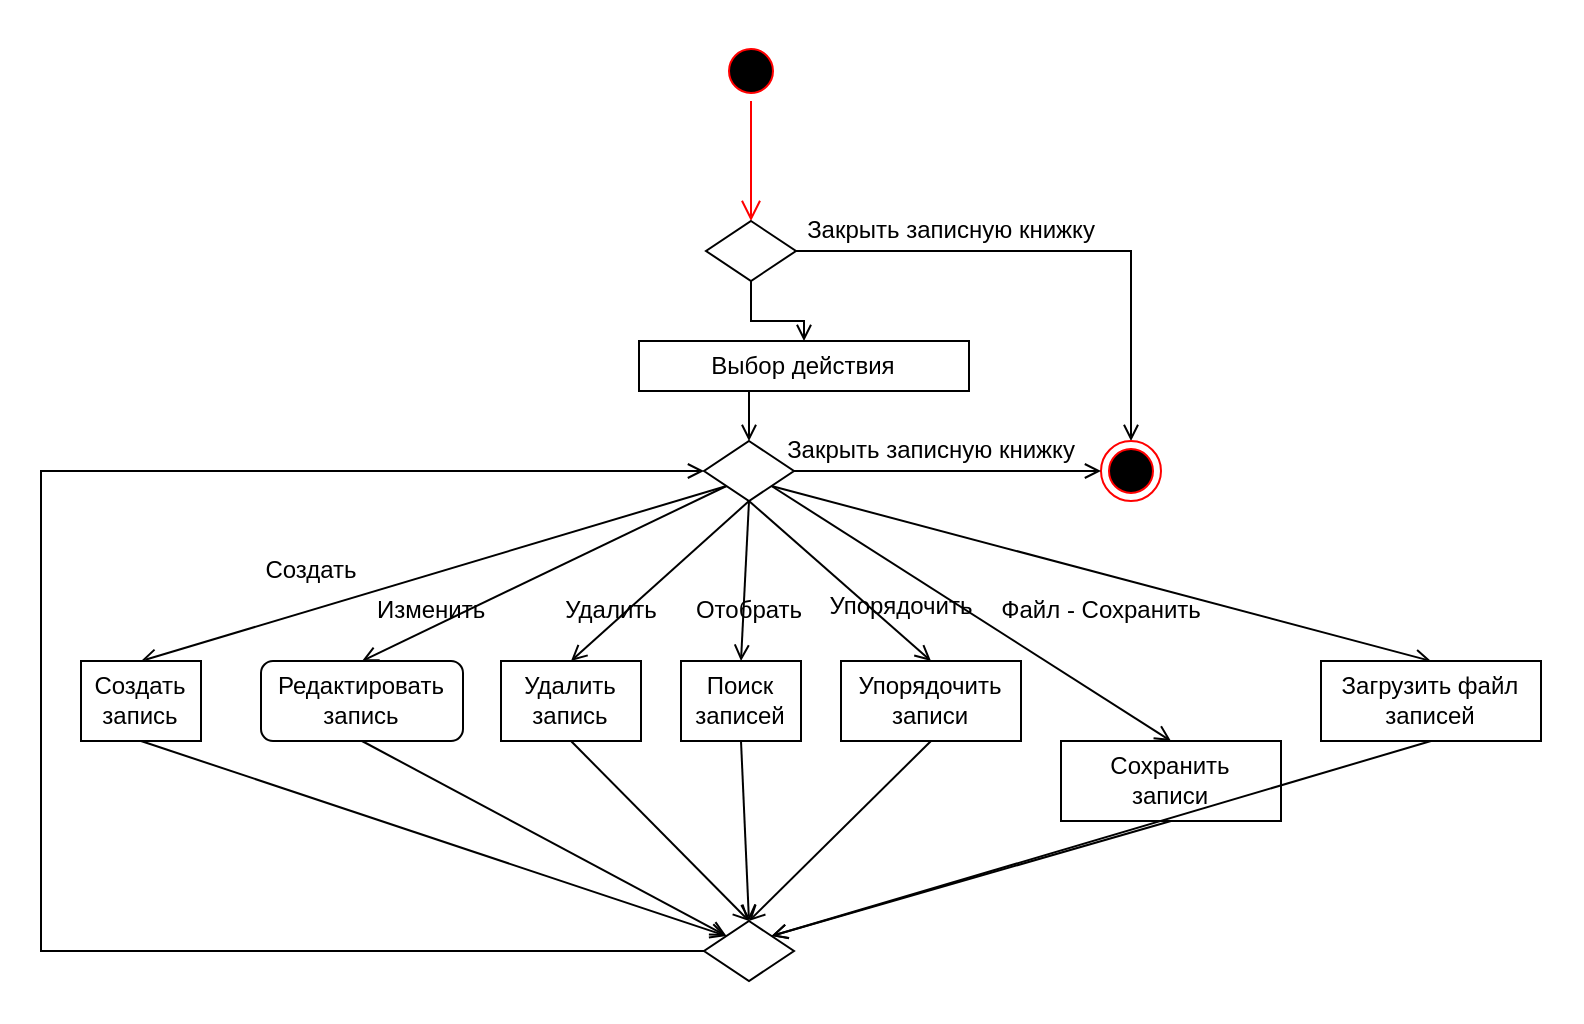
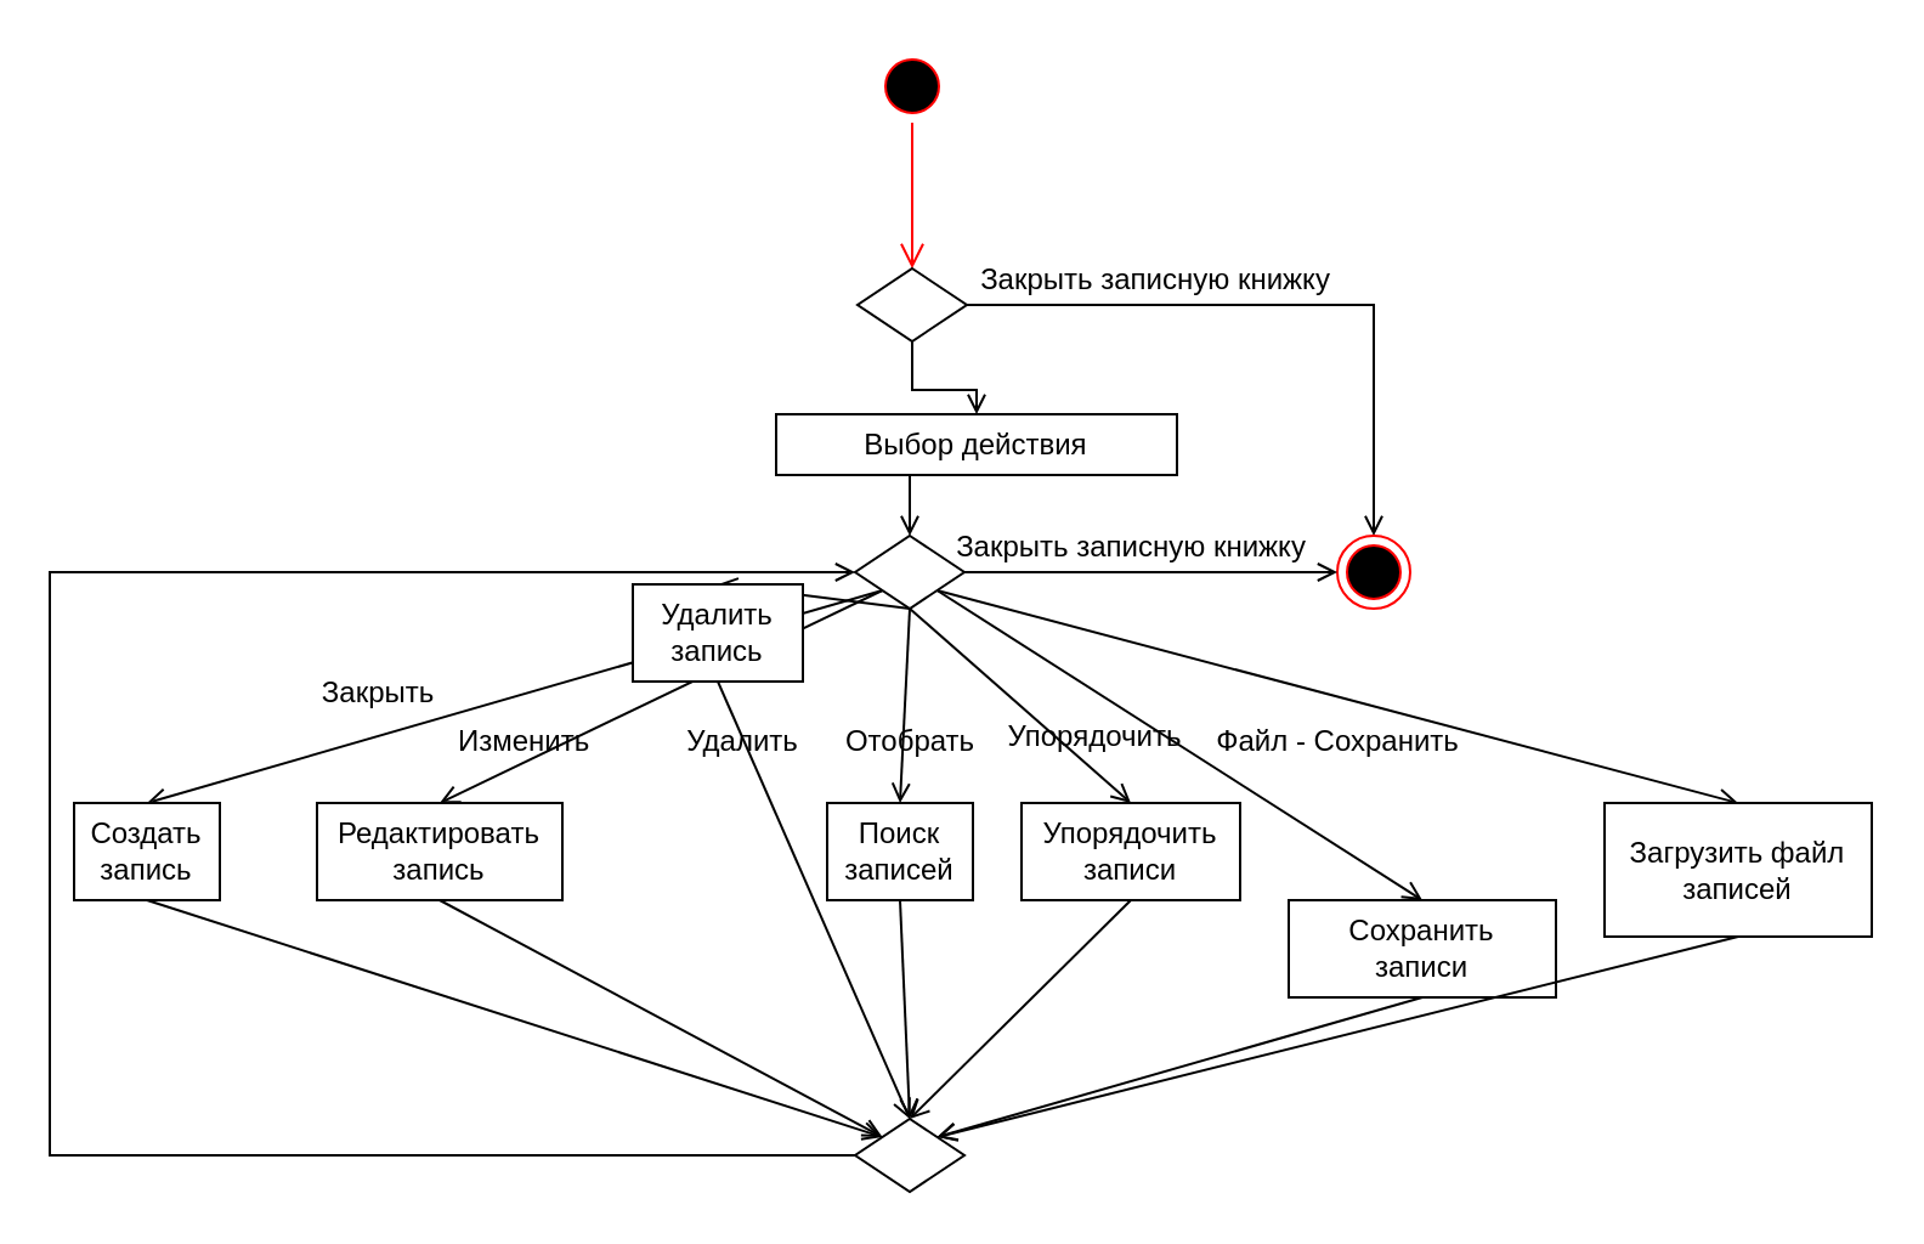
  <mxCell id="0" />
  <mxCell id="1" parent="0" />
  <mxCell id="2" value="" style="ellipse;html=1;shape=startState;fillColor=#000000;strokeColor=#ff0000;" vertex="1" parent="1"><mxGeometry x="360" y="20" width="30" height="30" as="geometry" /></mxCell>
  <mxCell id="3" value="" style="edgeStyle=orthogonalEdgeStyle;html=1;verticalAlign=bottom;endArrow=open;endSize=8;strokeColor=#ff0000;rounded=0;" edge="1" source="2" parent="1"><mxGeometry relative="1" as="geometry"><mxPoint x="375" y="110" as="targetPoint" /></mxGeometry></mxCell>
  <mxCell id="4" style="edgeStyle=orthogonalEdgeStyle;rounded=0;orthogonalLoop=1;jettySize=auto;html=1;exitX=1;exitY=0.5;exitDx=0;exitDy=0;entryX=0.5;entryY=0;entryDx=0;entryDy=0;endArrow=open;endFill=0;" edge="1" parent="1" source="6" target="7"><mxGeometry relative="1" as="geometry" /></mxCell>
  <mxCell id="5" style="edgeStyle=orthogonalEdgeStyle;rounded=0;orthogonalLoop=1;jettySize=auto;html=1;exitX=0.5;exitY=1;exitDx=0;exitDy=0;entryX=0.5;entryY=0;entryDx=0;entryDy=0;endArrow=open;endFill=0;" edge="1" parent="1" source="6" target="10"><mxGeometry relative="1" as="geometry" /></mxCell>
  <mxCell id="6" value="" style="rhombus;whiteSpace=wrap;html=1;" vertex="1" parent="1"><mxGeometry x="352.5" y="110" width="45" height="30" as="geometry" /></mxCell>
  <mxCell id="7" value="" style="ellipse;html=1;shape=endState;fillColor=#000000;strokeColor=#ff0000;" vertex="1" parent="1"><mxGeometry x="550" y="220" width="30" height="30" as="geometry" /></mxCell>
  <mxCell id="8" value="Закрыть записную книжку" style="text;html=1;align=center;verticalAlign=middle;resizable=0;points=[];autosize=1;strokeColor=none;fillColor=none;" vertex="1" parent="1"><mxGeometry x="390" y="100" width="170" height="30" as="geometry" /></mxCell>
  <mxCell id="9" style="edgeStyle=orthogonalEdgeStyle;rounded=0;orthogonalLoop=1;jettySize=auto;html=1;exitX=0.5;exitY=1;exitDx=0;exitDy=0;entryX=0.5;entryY=0;entryDx=0;entryDy=0;endArrow=open;endFill=0;" edge="1" parent="1" source="10" target="19"><mxGeometry relative="1" as="geometry" /></mxCell>
  <mxCell id="10" value="Выбор действия" style="html=1;whiteSpace=wrap;" vertex="1" parent="1"><mxGeometry x="319" y="170" width="165" height="25" as="geometry" /></mxCell>
  <mxCell id="11" style="edgeStyle=orthogonalEdgeStyle;rounded=0;orthogonalLoop=1;jettySize=auto;html=1;exitX=1;exitY=0.5;exitDx=0;exitDy=0;entryX=0;entryY=0.5;entryDx=0;entryDy=0;endArrow=open;endFill=0;" edge="1" parent="1" source="19" target="7"><mxGeometry relative="1" as="geometry" /></mxCell>
  <mxCell id="12" style="rounded=0;orthogonalLoop=1;jettySize=auto;html=1;exitX=0;exitY=1;exitDx=0;exitDy=0;entryX=0.5;entryY=0;entryDx=0;entryDy=0;endArrow=open;endFill=0;" edge="1" parent="1" source="19" target="22"><mxGeometry relative="1" as="geometry" /></mxCell>
  <mxCell id="13" style="rounded=0;orthogonalLoop=1;jettySize=auto;html=1;exitX=0;exitY=1;exitDx=0;exitDy=0;entryX=0.5;entryY=0;entryDx=0;entryDy=0;endArrow=open;endFill=0;" edge="1" parent="1" source="19" target="24"><mxGeometry relative="1" as="geometry" /></mxCell>
  <mxCell id="14" style="rounded=0;orthogonalLoop=1;jettySize=auto;html=1;exitX=0.5;exitY=1;exitDx=0;exitDy=0;entryX=0.5;entryY=0;entryDx=0;entryDy=0;endArrow=open;endFill=0;" edge="1" parent="1" source="19" target="26"><mxGeometry relative="1" as="geometry" /></mxCell>
  <mxCell id="15" style="rounded=0;orthogonalLoop=1;jettySize=auto;html=1;exitX=0.5;exitY=1;exitDx=0;exitDy=0;entryX=0.5;entryY=0;entryDx=0;entryDy=0;endArrow=open;endFill=0;" edge="1" parent="1" source="19" target="28"><mxGeometry relative="1" as="geometry" /></mxCell>
  <mxCell id="16" style="rounded=0;orthogonalLoop=1;jettySize=auto;html=1;exitX=0.5;exitY=1;exitDx=0;exitDy=0;entryX=0.5;entryY=0;entryDx=0;entryDy=0;endArrow=open;endFill=0;" edge="1" parent="1" source="19" target="30"><mxGeometry relative="1" as="geometry" /></mxCell>
  <mxCell id="17" style="rounded=0;orthogonalLoop=1;jettySize=auto;html=1;exitX=1;exitY=1;exitDx=0;exitDy=0;entryX=0.5;entryY=0;entryDx=0;entryDy=0;endArrow=open;endFill=0;" edge="1" parent="1" source="19" target="32"><mxGeometry relative="1" as="geometry" /></mxCell>
  <mxCell id="18" style="rounded=0;orthogonalLoop=1;jettySize=auto;html=1;exitX=1;exitY=1;exitDx=0;exitDy=0;entryX=0.5;entryY=0;entryDx=0;entryDy=0;endArrow=open;endFill=0;" edge="1" parent="1" source="19" target="34"><mxGeometry relative="1" as="geometry" /></mxCell>
  <mxCell id="19" value="" style="rhombus;whiteSpace=wrap;html=1;" vertex="1" parent="1"><mxGeometry x="351.5" y="220" width="45" height="30" as="geometry" /></mxCell>
  <mxCell id="20" value="Закрыть записную книжку" style="text;html=1;align=center;verticalAlign=middle;resizable=0;points=[];autosize=1;strokeColor=none;fillColor=none;" vertex="1" parent="1"><mxGeometry x="380" y="210" width="170" height="30" as="geometry" /></mxCell>
  <mxCell id="21" style="rounded=0;orthogonalLoop=1;jettySize=auto;html=1;exitX=0.5;exitY=1;exitDx=0;exitDy=0;entryX=0;entryY=0;entryDx=0;entryDy=0;endArrow=open;endFill=0;" edge="1" parent="1" source="22" target="36"><mxGeometry relative="1" as="geometry" /></mxCell>
- <mxCell id="22" value="Создать запись" style="html=1;whiteSpace=wrap;" vertex="1" parent="1"><mxGeometry x="40" y="330" width="60" height="40" as="geometry" /></mxCell>
+ <mxCell id="22" value="Создать запись" style="html=1;whiteSpace=wrap;" vertex="1" parent="1"><mxGeometry x="30" y="330" width="60" height="40" as="geometry" /></mxCell>
  <mxCell id="23" style="rounded=0;orthogonalLoop=1;jettySize=auto;html=1;exitX=0.5;exitY=1;exitDx=0;exitDy=0;entryX=0;entryY=0;entryDx=0;entryDy=0;endArrow=open;endFill=0;" edge="1" parent="1" source="24" target="36"><mxGeometry relative="1" as="geometry" /></mxCell>
- <mxCell id="24" value="Редактировать запись" style="html=1;whiteSpace=wrap;rounded=1;" vertex="1" parent="1"><mxGeometry x="130" y="330" width="101" height="40" as="geometry" /></mxCell>
+ <mxCell id="24" value="Редактировать запись" style="html=1;whiteSpace=wrap;" vertex="1" parent="1"><mxGeometry x="130" y="330" width="101" height="40" as="geometry" /></mxCell>
  <mxCell id="25" style="rounded=0;orthogonalLoop=1;jettySize=auto;html=1;exitX=0.5;exitY=1;exitDx=0;exitDy=0;entryX=0.5;entryY=0;entryDx=0;entryDy=0;endArrow=open;endFill=0;" edge="1" parent="1" source="26" target="36"><mxGeometry relative="1" as="geometry" /></mxCell>
- <mxCell id="26" value="Удалить запись" style="html=1;whiteSpace=wrap;" vertex="1" parent="1"><mxGeometry x="250" y="330" width="70" height="40" as="geometry" /></mxCell>
+ <mxCell id="26" value="Удалить запись" style="html=1;whiteSpace=wrap;" vertex="1" parent="1"><mxGeometry x="260" y="240" width="70" height="40" as="geometry" /></mxCell>
  <mxCell id="27" style="rounded=0;orthogonalLoop=1;jettySize=auto;html=1;exitX=0.5;exitY=1;exitDx=0;exitDy=0;entryX=0.5;entryY=0;entryDx=0;entryDy=0;endArrow=open;endFill=0;" edge="1" parent="1" source="28" target="36"><mxGeometry relative="1" as="geometry" /></mxCell>
  <mxCell id="28" value="Поиск записей" style="html=1;whiteSpace=wrap;" vertex="1" parent="1"><mxGeometry x="340" y="330" width="60" height="40" as="geometry" /></mxCell>
  <mxCell id="29" style="rounded=0;orthogonalLoop=1;jettySize=auto;html=1;exitX=0.5;exitY=1;exitDx=0;exitDy=0;entryX=0.5;entryY=0;entryDx=0;entryDy=0;endArrow=open;endFill=0;" edge="1" parent="1" source="30" target="36"><mxGeometry relative="1" as="geometry" /></mxCell>
  <mxCell id="30" value="Упорядочить&lt;div&gt;записи&lt;/div&gt;" style="html=1;whiteSpace=wrap;" vertex="1" parent="1"><mxGeometry x="420" y="330" width="90" height="40" as="geometry" /></mxCell>
  <mxCell id="31" style="rounded=0;orthogonalLoop=1;jettySize=auto;html=1;exitX=0.5;exitY=1;exitDx=0;exitDy=0;entryX=1;entryY=0;entryDx=0;entryDy=0;endArrow=open;endFill=0;" edge="1" parent="1" source="32" target="36"><mxGeometry relative="1" as="geometry" /></mxCell>
  <mxCell id="32" value="Сохранить&lt;div&gt;записи&lt;/div&gt;" style="html=1;whiteSpace=wrap;" vertex="1" parent="1"><mxGeometry x="530" y="370" width="110" height="40" as="geometry" /></mxCell>
  <mxCell id="33" style="rounded=0;orthogonalLoop=1;jettySize=auto;html=1;exitX=0.5;exitY=1;exitDx=0;exitDy=0;entryX=1;entryY=0;entryDx=0;entryDy=0;endArrow=open;endFill=0;" edge="1" parent="1" source="34" target="36"><mxGeometry relative="1" as="geometry" /></mxCell>
- <mxCell id="34" value="Загрузить файл&lt;div&gt;записей&lt;/div&gt;" style="html=1;whiteSpace=wrap;" vertex="1" parent="1"><mxGeometry x="660" y="330" width="110" height="40" as="geometry" /></mxCell>
+ <mxCell id="34" value="Загрузить файл&lt;div&gt;записей&lt;/div&gt;" style="html=1;whiteSpace=wrap;" vertex="1" parent="1"><mxGeometry x="660" y="330" width="110" height="55" as="geometry" /></mxCell>
  <mxCell id="35" style="edgeStyle=orthogonalEdgeStyle;rounded=0;orthogonalLoop=1;jettySize=auto;html=1;exitX=0;exitY=0.5;exitDx=0;exitDy=0;entryX=0;entryY=0.5;entryDx=0;entryDy=0;endArrow=open;endFill=0;" edge="1" parent="1" source="36" target="19"><mxGeometry relative="1" as="geometry"><Array as="points"><mxPoint x="20" y="475" /><mxPoint x="20" y="235" /></Array></mxGeometry></mxCell>
  <mxCell id="36" value="" style="rhombus;whiteSpace=wrap;html=1;" vertex="1" parent="1"><mxGeometry x="351.5" y="460" width="45" height="30" as="geometry" /></mxCell>
- <mxCell id="37" value="Создать" style="text;html=1;align=center;verticalAlign=middle;resizable=0;points=[];autosize=1;strokeColor=none;fillColor=none;" vertex="1" parent="1"><mxGeometry x="120" y="270" width="70" height="30" as="geometry" /></mxCell>
+ <mxCell id="37" value="Закрыть" style="text;html=1;align=center;verticalAlign=middle;resizable=0;points=[];autosize=1;strokeColor=none;fillColor=none;" vertex="1" parent="1"><mxGeometry x="120" y="270" width="70" height="30" as="geometry" /></mxCell>
  <mxCell id="38" value="Изменить" style="text;html=1;align=center;verticalAlign=middle;resizable=0;points=[];autosize=1;strokeColor=none;fillColor=none;" vertex="1" parent="1"><mxGeometry x="175" y="290" width="80" height="30" as="geometry" /></mxCell>
  <mxCell id="39" value="Удалить" style="text;html=1;align=center;verticalAlign=middle;resizable=0;points=[];autosize=1;strokeColor=none;fillColor=none;" vertex="1" parent="1"><mxGeometry x="270" y="290" width="70" height="30" as="geometry" /></mxCell>
  <mxCell id="40" value="Отобрать" style="text;html=1;align=center;verticalAlign=middle;resizable=0;points=[];autosize=1;strokeColor=none;fillColor=none;" vertex="1" parent="1"><mxGeometry x="334" y="290" width="80" height="30" as="geometry" /></mxCell>
  <mxCell id="41" value="Упорядочить" style="text;html=1;align=center;verticalAlign=middle;resizable=0;points=[];autosize=1;strokeColor=none;fillColor=none;" vertex="1" parent="1"><mxGeometry x="405" y="288" width="90" height="30" as="geometry" /></mxCell>
  <mxCell id="42" value="Файл - Сохранить" style="text;html=1;align=center;verticalAlign=middle;resizable=0;points=[];autosize=1;strokeColor=none;fillColor=none;" vertex="1" parent="1"><mxGeometry x="490" y="290" width="120" height="30" as="geometry" /></mxCell>
